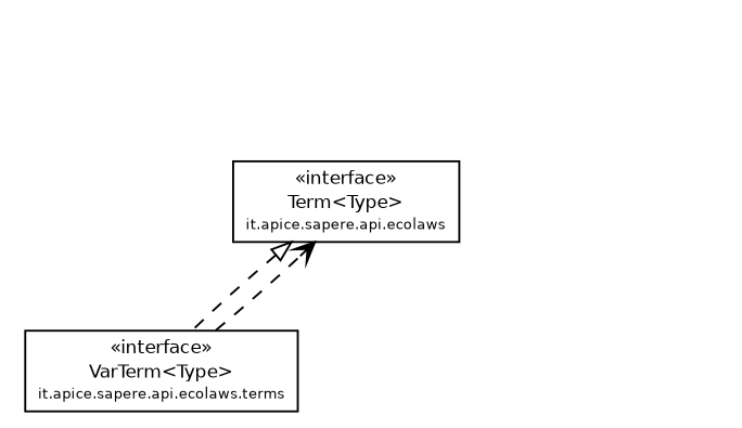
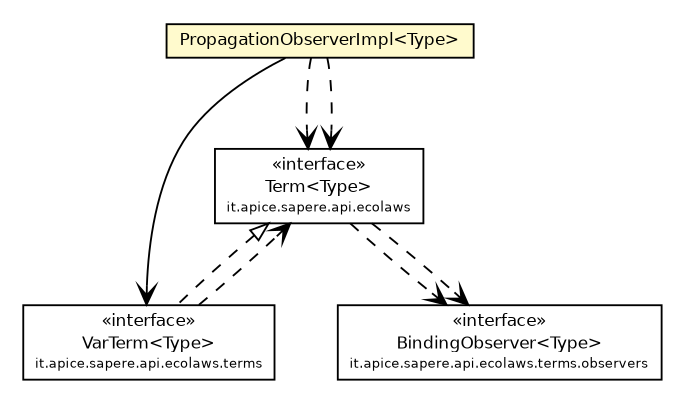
  digraph {
    node [fontcolor=black fontname=Helvetica fontsize=9.0 shape=plaintext]
    edge [fontname=Helvetica fontsize=10.0 headport=p labelfontname=Helvetica labelfontsize=10 style=dashed tailport=p arrowhead=open color=black fontcolor=black]
    n1 [label=<<table border="0" cellborder="1" cellspacing="0" cellpadding="2" port="p" href="../../../Term.html"> 		<tr><td><table border="0" cellspacing="0" cellpadding="1"> 			<tr><td> &laquo;interface&raquo; </td></tr> 			<tr><td> Term&lt;Type&gt; </td></tr> 			<tr><td><font point-size="7.0"> it.apice.sapere.api.ecolaws </font></td></tr> 		</table></td></tr> 		</table>>]
    n2 [label=<<table border="0" cellborder="1" cellspacing="0" cellpadding="2" port="p" href="../../VarTerm.html"> 		<tr><td><table border="0" cellspacing="0" cellpadding="1"> 			<tr><td> &laquo;interface&raquo; </td></tr> 			<tr><td> VarTerm&lt;Type&gt; </td></tr> 			<tr><td><font point-size="7.0"> it.apice.sapere.api.ecolaws.terms </font></td></tr> 		</table></td></tr> 		</table>>]
+   n3 [label=<<table border="0" cellborder="1" cellspacing="0" cellpadding="2" port="p" href="../BindingObserver.html"> 		<tr><td><table border="0" cellspacing="0" cellpadding="1"> 			<tr><td> &laquo;interface&raquo; </td></tr> 			<tr><td> BindingObserver&lt;Type&gt; </td></tr> 			<tr><td><font point-size="7.0"> it.apice.sapere.api.ecolaws.terms.observers </font></td></tr> 		</table></td></tr> 		</table>>]
+   n4 [label=<<table border="0" cellborder="1" cellspacing="0" cellpadding="2" port="p" bgcolor="lemonChiffon" href="./PropagationObserverImpl.html"> 		<tr><td><table border="0" cellspacing="0" cellpadding="1"> 			<tr><td> PropagationObserverImpl&lt;Type&gt; </td></tr> 		</table></td></tr> 		</table>>]
    n1 -> n2 [arrowtail=empty dir=back fontsize=10 arrowhead="" color="" fontcolor=""]
+   n1 -> n3
+   n1 -> n3
    n2 -> n1
+   n4 -> n1
+   n4 -> n1
+   n4 -> n2 [style=""]
  }
